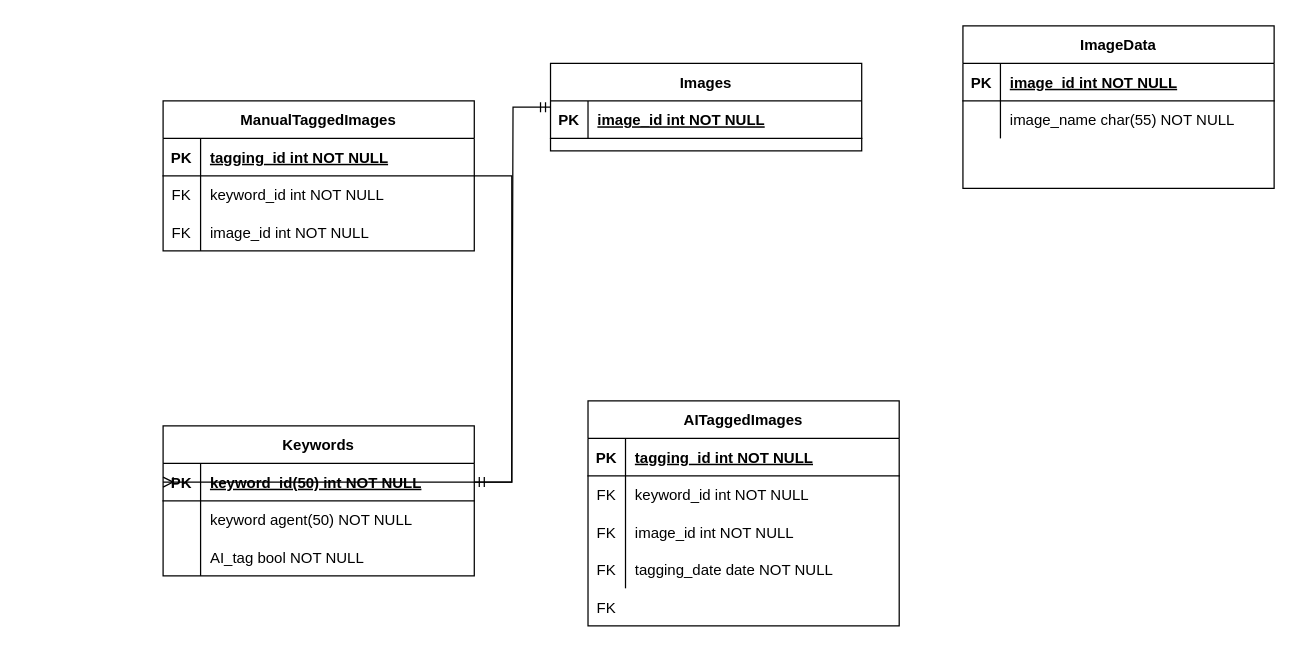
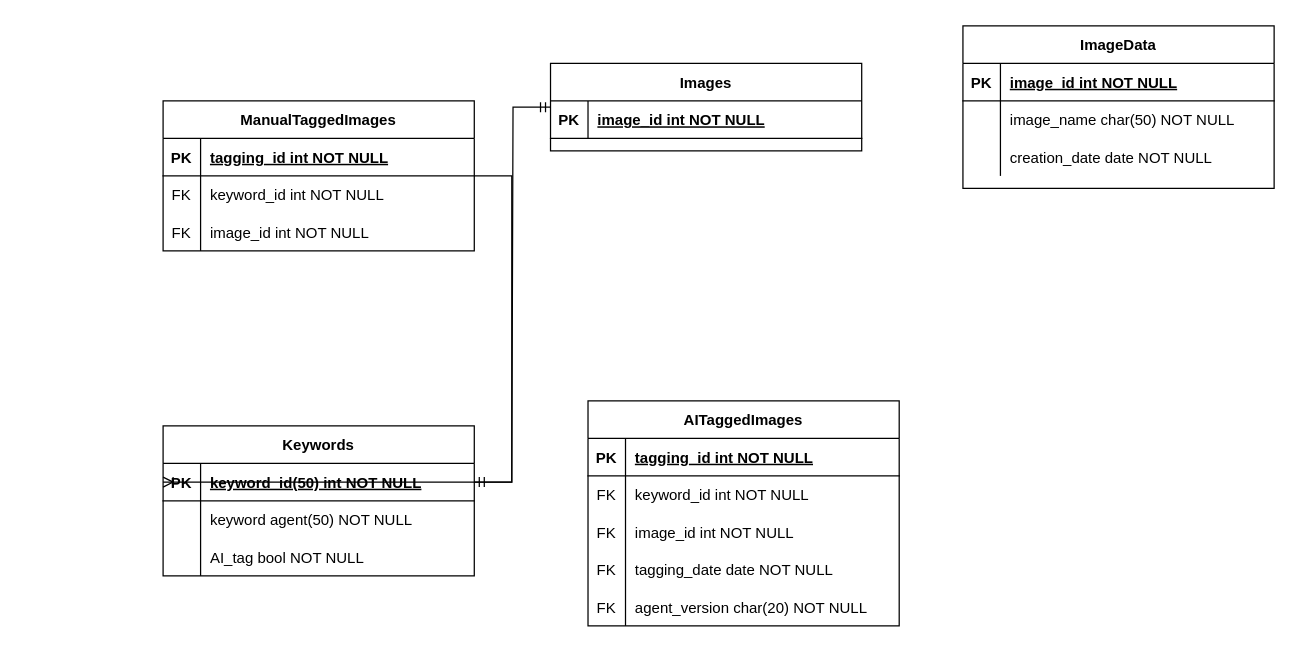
  <mxCell id="0" />
  <mxCell id="1" parent="0" />
  <mxCell id="2" value="Images" style="shape=table;startSize=30;container=1;collapsible=1;childLayout=tableLayout;fixedRows=1;rowLines=0;fontStyle=1;align=center;resizeLast=1;" parent="1" vertex="1"><mxGeometry x="440" y="50" width="249" height="70" as="geometry" /></mxCell>
  <mxCell id="3" value="" style="shape=partialRectangle;collapsible=0;dropTarget=0;pointerEvents=0;fillColor=none;points=[[0,0.5],[1,0.5]];portConstraint=eastwest;top=0;left=0;right=0;bottom=1;" parent="2" vertex="1"><mxGeometry y="30" width="249" height="30" as="geometry" /></mxCell>
  <mxCell id="4" value="PK" style="shape=partialRectangle;overflow=hidden;connectable=0;fillColor=none;top=0;left=0;bottom=0;right=0;fontStyle=1;" parent="3" vertex="1"><mxGeometry width="30" height="30" as="geometry"><mxRectangle width="30" height="30" as="alternateBounds" /></mxGeometry></mxCell>
  <mxCell id="5" value="image_id int NOT NULL " style="shape=partialRectangle;overflow=hidden;connectable=0;fillColor=none;top=0;left=0;bottom=0;right=0;align=left;spacingLeft=6;fontStyle=5;" parent="3" vertex="1"><mxGeometry x="30" width="219" height="30" as="geometry"><mxRectangle width="219" height="30" as="alternateBounds" /></mxGeometry></mxCell>
  <mxCell id="6" value="Keywords" style="shape=table;startSize=30;container=1;collapsible=1;childLayout=tableLayout;fixedRows=1;rowLines=0;fontStyle=1;align=center;resizeLast=1;" vertex="1" parent="1"><mxGeometry x="130" y="340" width="249" height="120" as="geometry" /></mxCell>
  <mxCell id="7" value="" style="shape=partialRectangle;collapsible=0;dropTarget=0;pointerEvents=0;fillColor=none;points=[[0,0.5],[1,0.5]];portConstraint=eastwest;top=0;left=0;right=0;bottom=1;" vertex="1" parent="6"><mxGeometry y="30" width="249" height="30" as="geometry" /></mxCell>
  <mxCell id="8" value="PK" style="shape=partialRectangle;overflow=hidden;connectable=0;fillColor=none;top=0;left=0;bottom=0;right=0;fontStyle=1;" vertex="1" parent="7"><mxGeometry width="30" height="30" as="geometry"><mxRectangle width="30" height="30" as="alternateBounds" /></mxGeometry></mxCell>
  <mxCell id="9" value="keyword  id(50) int NOT NULL" style="shape=partialRectangle;overflow=hidden;connectable=0;fillColor=none;top=0;left=0;bottom=0;right=0;align=left;spacingLeft=6;fontStyle=5;" vertex="1" parent="7"><mxGeometry x="30" width="219" height="30" as="geometry"><mxRectangle width="219" height="30" as="alternateBounds" /></mxGeometry></mxCell>
  <mxCell id="10" value="" style="shape=partialRectangle;collapsible=0;dropTarget=0;pointerEvents=0;fillColor=none;points=[[0,0.5],[1,0.5]];portConstraint=eastwest;top=0;left=0;right=0;bottom=0;" vertex="1" parent="6"><mxGeometry y="60" width="249" height="30" as="geometry" /></mxCell>
  <mxCell id="11" value="" style="shape=partialRectangle;overflow=hidden;connectable=0;fillColor=none;top=0;left=0;bottom=0;right=0;" vertex="1" parent="10"><mxGeometry width="30" height="30" as="geometry"><mxRectangle width="30" height="30" as="alternateBounds" /></mxGeometry></mxCell>
  <mxCell id="12" value="keyword agent(50) NOT NULL" style="shape=partialRectangle;overflow=hidden;connectable=0;fillColor=none;top=0;left=0;bottom=0;right=0;align=left;spacingLeft=6;" vertex="1" parent="10"><mxGeometry x="30" width="219" height="30" as="geometry"><mxRectangle width="219" height="30" as="alternateBounds" /></mxGeometry></mxCell>
  <mxCell id="13" value="" style="shape=partialRectangle;collapsible=0;dropTarget=0;pointerEvents=0;fillColor=none;points=[[0,0.5],[1,0.5]];portConstraint=eastwest;top=0;left=0;right=0;bottom=0;" vertex="1" parent="6"><mxGeometry y="90" width="249" height="30" as="geometry" /></mxCell>
  <mxCell id="14" value="" style="shape=partialRectangle;overflow=hidden;connectable=0;fillColor=none;top=0;left=0;bottom=0;right=0;" vertex="1" parent="13"><mxGeometry width="30" height="30" as="geometry"><mxRectangle width="30" height="30" as="alternateBounds" /></mxGeometry></mxCell>
  <mxCell id="15" value="AI_tag bool NOT NULL" style="shape=partialRectangle;overflow=hidden;connectable=0;fillColor=none;top=0;left=0;bottom=0;right=0;align=left;spacingLeft=6;" vertex="1" parent="13"><mxGeometry x="30" width="219" height="30" as="geometry"><mxRectangle width="219" height="30" as="alternateBounds" /></mxGeometry></mxCell>
  <mxCell id="16" value="ManualTaggedImages" style="shape=table;startSize=30;container=1;collapsible=1;childLayout=tableLayout;fixedRows=1;rowLines=0;fontStyle=1;align=center;resizeLast=1;" vertex="1" parent="1"><mxGeometry x="130" y="80" width="249" height="120" as="geometry" /></mxCell>
  <mxCell id="17" value="" style="shape=partialRectangle;collapsible=0;dropTarget=0;pointerEvents=0;fillColor=none;points=[[0,0.5],[1,0.5]];portConstraint=eastwest;top=0;left=0;right=0;bottom=1;" vertex="1" parent="16"><mxGeometry y="30" width="249" height="30" as="geometry" /></mxCell>
  <mxCell id="18" value="PK" style="shape=partialRectangle;overflow=hidden;connectable=0;fillColor=none;top=0;left=0;bottom=0;right=0;fontStyle=1;" vertex="1" parent="17"><mxGeometry width="30" height="30" as="geometry"><mxRectangle width="30" height="30" as="alternateBounds" /></mxGeometry></mxCell>
  <mxCell id="19" value="tagging_id int NOT NULL" style="shape=partialRectangle;overflow=hidden;connectable=0;fillColor=none;top=0;left=0;bottom=0;right=0;align=left;spacingLeft=6;fontStyle=5;" vertex="1" parent="17"><mxGeometry x="30" width="219" height="30" as="geometry"><mxRectangle width="219" height="30" as="alternateBounds" /></mxGeometry></mxCell>
  <mxCell id="20" value="" style="shape=partialRectangle;collapsible=0;dropTarget=0;pointerEvents=0;fillColor=none;points=[[0,0.5],[1,0.5]];portConstraint=eastwest;top=0;left=0;right=0;bottom=0;" vertex="1" parent="16"><mxGeometry y="60" width="249" height="30" as="geometry" /></mxCell>
  <mxCell id="21" value="FK" style="shape=partialRectangle;overflow=hidden;connectable=0;fillColor=none;top=0;left=0;bottom=0;right=0;" vertex="1" parent="20"><mxGeometry width="30" height="30" as="geometry"><mxRectangle width="30" height="30" as="alternateBounds" /></mxGeometry></mxCell>
  <mxCell id="22" value="keyword_id int NOT NULL" style="shape=partialRectangle;overflow=hidden;connectable=0;fillColor=none;top=0;left=0;bottom=0;right=0;align=left;spacingLeft=6;" vertex="1" parent="20"><mxGeometry x="30" width="219" height="30" as="geometry"><mxRectangle width="219" height="30" as="alternateBounds" /></mxGeometry></mxCell>
  <mxCell id="23" value="" style="shape=partialRectangle;collapsible=0;dropTarget=0;pointerEvents=0;fillColor=none;points=[[0,0.5],[1,0.5]];portConstraint=eastwest;top=0;left=0;right=0;bottom=0;" vertex="1" parent="16"><mxGeometry y="90" width="249" height="30" as="geometry" /></mxCell>
  <mxCell id="24" value="FK" style="shape=partialRectangle;overflow=hidden;connectable=0;fillColor=none;top=0;left=0;bottom=0;right=0;" vertex="1" parent="23"><mxGeometry width="30" height="30" as="geometry"><mxRectangle width="30" height="30" as="alternateBounds" /></mxGeometry></mxCell>
  <mxCell id="25" value="image_id int NOT NULL" style="shape=partialRectangle;overflow=hidden;connectable=0;fillColor=none;top=0;left=0;bottom=0;right=0;align=left;spacingLeft=6;" vertex="1" parent="23"><mxGeometry x="30" width="219" height="30" as="geometry"><mxRectangle width="219" height="30" as="alternateBounds" /></mxGeometry></mxCell>
  <mxCell id="26" value="ImageData" style="shape=table;startSize=30;container=1;collapsible=1;childLayout=tableLayout;fixedRows=1;rowLines=0;fontStyle=1;align=center;resizeLast=1;" vertex="1" parent="1"><mxGeometry x="770" y="20" width="249" height="130" as="geometry" /></mxCell>
  <mxCell id="27" value="" style="shape=partialRectangle;collapsible=0;dropTarget=0;pointerEvents=0;fillColor=none;points=[[0,0.5],[1,0.5]];portConstraint=eastwest;top=0;left=0;right=0;bottom=1;" vertex="1" parent="26"><mxGeometry y="30" width="249" height="30" as="geometry" /></mxCell>
  <mxCell id="28" value="PK" style="shape=partialRectangle;overflow=hidden;connectable=0;fillColor=none;top=0;left=0;bottom=0;right=0;fontStyle=1;" vertex="1" parent="27"><mxGeometry width="30" height="30" as="geometry"><mxRectangle width="30" height="30" as="alternateBounds" /></mxGeometry></mxCell>
  <mxCell id="29" value="image_id int NOT NULL " style="shape=partialRectangle;overflow=hidden;connectable=0;fillColor=none;top=0;left=0;bottom=0;right=0;align=left;spacingLeft=6;fontStyle=5;" vertex="1" parent="27"><mxGeometry x="30" width="219" height="30" as="geometry"><mxRectangle width="219" height="30" as="alternateBounds" /></mxGeometry></mxCell>
  <mxCell id="30" value="" style="shape=partialRectangle;collapsible=0;dropTarget=0;pointerEvents=0;fillColor=none;points=[[0,0.5],[1,0.5]];portConstraint=eastwest;top=0;left=0;right=0;bottom=0;" vertex="1" parent="26"><mxGeometry y="60" width="249" height="30" as="geometry" /></mxCell>
  <mxCell id="31" value="" style="shape=partialRectangle;overflow=hidden;connectable=0;fillColor=none;top=0;left=0;bottom=0;right=0;" vertex="1" parent="30"><mxGeometry width="30" height="30" as="geometry"><mxRectangle width="30" height="30" as="alternateBounds" /></mxGeometry></mxCell>
- <mxCell id="32" value="image_name char(55) NOT NULL" style="shape=partialRectangle;overflow=hidden;connectable=0;fillColor=none;top=0;left=0;bottom=0;right=0;align=left;spacingLeft=6;" vertex="1" parent="30"><mxGeometry x="30" width="219" height="30" as="geometry"><mxRectangle width="219" height="30" as="alternateBounds" /></mxGeometry></mxCell>
+ <mxCell id="32" value="image_name char(50) NOT NULL" style="shape=partialRectangle;overflow=hidden;connectable=0;fillColor=none;top=0;left=0;bottom=0;right=0;align=left;spacingLeft=6;" vertex="1" parent="30"><mxGeometry x="30" width="219" height="30" as="geometry"><mxRectangle width="219" height="30" as="alternateBounds" /></mxGeometry></mxCell>
  <mxCell id="33" value="" style="shape=partialRectangle;collapsible=0;dropTarget=0;pointerEvents=0;fillColor=none;points=[[0,0.5],[1,0.5]];portConstraint=eastwest;top=0;left=0;right=0;bottom=0;" vertex="1" parent="26"><mxGeometry y="90" width="249" height="30" as="geometry" /></mxCell>
  <mxCell id="34" value="" style="shape=partialRectangle;overflow=hidden;connectable=0;fillColor=none;top=0;left=0;bottom=0;right=0;" vertex="1" parent="33"><mxGeometry width="30" height="30" as="geometry"><mxRectangle width="30" height="30" as="alternateBounds" /></mxGeometry></mxCell>
+ <mxCell id="35" value="creation_date date NOT NULL" style="shape=partialRectangle;overflow=hidden;connectable=0;fillColor=none;top=0;left=0;bottom=0;right=0;align=left;spacingLeft=6;" vertex="1" parent="33"><mxGeometry x="30" width="219" height="30" as="geometry"><mxRectangle width="219" height="30" as="alternateBounds" /></mxGeometry></mxCell>
  <mxCell id="36" value="" style="edgeStyle=entityRelationEdgeStyle;fontSize=12;html=1;endArrow=ERmandOne;startArrow=ERmandOne;rounded=0;" edge="1" parent="1" source="2" target="9"><mxGeometry width="100" height="100" relative="1" as="geometry"><mxPoint x="770" y="410" as="sourcePoint" /><mxPoint x="870" y="310" as="targetPoint" /></mxGeometry></mxCell>
  <mxCell id="37" value="AITaggedImages" style="shape=table;startSize=30;container=1;collapsible=1;childLayout=tableLayout;fixedRows=1;rowLines=0;fontStyle=1;align=center;resizeLast=1;" vertex="1" parent="1"><mxGeometry x="470" y="320" width="249" height="180" as="geometry" /></mxCell>
  <mxCell id="38" value="" style="shape=partialRectangle;collapsible=0;dropTarget=0;pointerEvents=0;fillColor=none;points=[[0,0.5],[1,0.5]];portConstraint=eastwest;top=0;left=0;right=0;bottom=1;" vertex="1" parent="37"><mxGeometry y="30" width="249" height="30" as="geometry" /></mxCell>
  <mxCell id="39" value="PK" style="shape=partialRectangle;overflow=hidden;connectable=0;fillColor=none;top=0;left=0;bottom=0;right=0;fontStyle=1;" vertex="1" parent="38"><mxGeometry width="30" height="30" as="geometry"><mxRectangle width="30" height="30" as="alternateBounds" /></mxGeometry></mxCell>
  <mxCell id="40" value="tagging_id int NOT NULL" style="shape=partialRectangle;overflow=hidden;connectable=0;fillColor=none;top=0;left=0;bottom=0;right=0;align=left;spacingLeft=6;fontStyle=5;" vertex="1" parent="38"><mxGeometry x="30" width="219" height="30" as="geometry"><mxRectangle width="219" height="30" as="alternateBounds" /></mxGeometry></mxCell>
  <mxCell id="41" value="" style="shape=partialRectangle;collapsible=0;dropTarget=0;pointerEvents=0;fillColor=none;points=[[0,0.5],[1,0.5]];portConstraint=eastwest;top=0;left=0;right=0;bottom=0;" vertex="1" parent="37"><mxGeometry y="60" width="249" height="30" as="geometry" /></mxCell>
  <mxCell id="42" value="FK" style="shape=partialRectangle;overflow=hidden;connectable=0;fillColor=none;top=0;left=0;bottom=0;right=0;" vertex="1" parent="41"><mxGeometry width="30" height="30" as="geometry"><mxRectangle width="30" height="30" as="alternateBounds" /></mxGeometry></mxCell>
  <mxCell id="43" value="keyword_id int NOT NULL" style="shape=partialRectangle;overflow=hidden;connectable=0;fillColor=none;top=0;left=0;bottom=0;right=0;align=left;spacingLeft=6;" vertex="1" parent="41"><mxGeometry x="30" width="219" height="30" as="geometry"><mxRectangle width="219" height="30" as="alternateBounds" /></mxGeometry></mxCell>
  <mxCell id="44" value="" style="shape=partialRectangle;collapsible=0;dropTarget=0;pointerEvents=0;fillColor=none;points=[[0,0.5],[1,0.5]];portConstraint=eastwest;top=0;left=0;right=0;bottom=0;" vertex="1" parent="37"><mxGeometry y="90" width="249" height="30" as="geometry" /></mxCell>
  <mxCell id="45" value="FK" style="shape=partialRectangle;overflow=hidden;connectable=0;fillColor=none;top=0;left=0;bottom=0;right=0;" vertex="1" parent="44"><mxGeometry width="30" height="30" as="geometry"><mxRectangle width="30" height="30" as="alternateBounds" /></mxGeometry></mxCell>
  <mxCell id="46" value="image_id int NOT NULL" style="shape=partialRectangle;overflow=hidden;connectable=0;fillColor=none;top=0;left=0;bottom=0;right=0;align=left;spacingLeft=6;" vertex="1" parent="44"><mxGeometry x="30" width="219" height="30" as="geometry"><mxRectangle width="219" height="30" as="alternateBounds" /></mxGeometry></mxCell>
  <mxCell id="47" value="" style="shape=partialRectangle;collapsible=0;dropTarget=0;pointerEvents=0;fillColor=none;points=[[0,0.5],[1,0.5]];portConstraint=eastwest;top=0;left=0;right=0;bottom=0;" vertex="1" parent="37"><mxGeometry y="120" width="249" height="30" as="geometry" /></mxCell>
  <mxCell id="48" value="FK" style="shape=partialRectangle;overflow=hidden;connectable=0;fillColor=none;top=0;left=0;bottom=0;right=0;" vertex="1" parent="47"><mxGeometry width="30" height="30" as="geometry"><mxRectangle width="30" height="30" as="alternateBounds" /></mxGeometry></mxCell>
  <mxCell id="49" value="tagging_date date NOT NULL" style="shape=partialRectangle;overflow=hidden;connectable=0;fillColor=none;top=0;left=0;bottom=0;right=0;align=left;spacingLeft=6;" vertex="1" parent="47"><mxGeometry x="30" width="219" height="30" as="geometry"><mxRectangle width="219" height="30" as="alternateBounds" /></mxGeometry></mxCell>
  <mxCell id="50" value="" style="shape=partialRectangle;collapsible=0;dropTarget=0;pointerEvents=0;fillColor=none;points=[[0,0.5],[1,0.5]];portConstraint=eastwest;top=0;left=0;right=0;bottom=0;" vertex="1" parent="37"><mxGeometry y="150" width="249" height="30" as="geometry" /></mxCell>
  <mxCell id="51" value="FK" style="shape=partialRectangle;overflow=hidden;connectable=0;fillColor=none;top=0;left=0;bottom=0;right=0;" vertex="1" parent="50"><mxGeometry width="30" height="30" as="geometry"><mxRectangle width="30" height="30" as="alternateBounds" /></mxGeometry></mxCell>
+ <mxCell id="52" value="agent_version char(20) NOT NULL" style="shape=partialRectangle;overflow=hidden;connectable=0;fillColor=none;top=0;left=0;bottom=0;right=0;align=left;spacingLeft=6;" vertex="1" parent="50"><mxGeometry x="30" width="219" height="30" as="geometry"><mxRectangle width="219" height="30" as="alternateBounds" /></mxGeometry></mxCell>
  <mxCell id="53" value="" style="edgeStyle=entityRelationEdgeStyle;fontSize=12;html=1;endArrow=ERoneToMany;rounded=0;entryX=0;entryY=0.5;entryDx=0;entryDy=0;" edge="1" parent="1" source="16" target="7"><mxGeometry width="100" height="100" relative="1" as="geometry"><mxPoint x="50" y="350" as="sourcePoint" /><mxPoint x="150" y="250" as="targetPoint" /><Array as="points"><mxPoint x="20" y="230" /><mxPoint x="90" y="250" /></Array></mxGeometry></mxCell>
